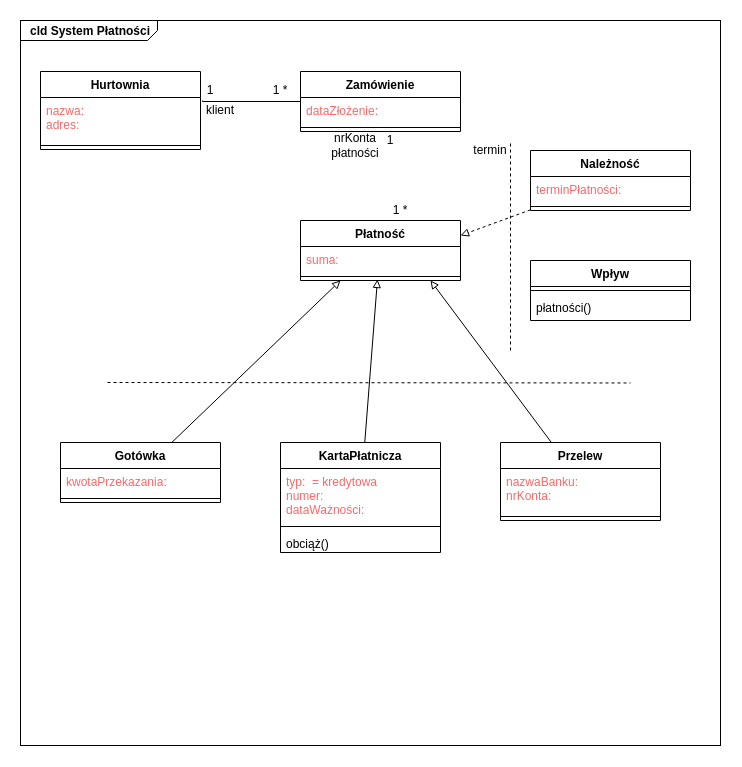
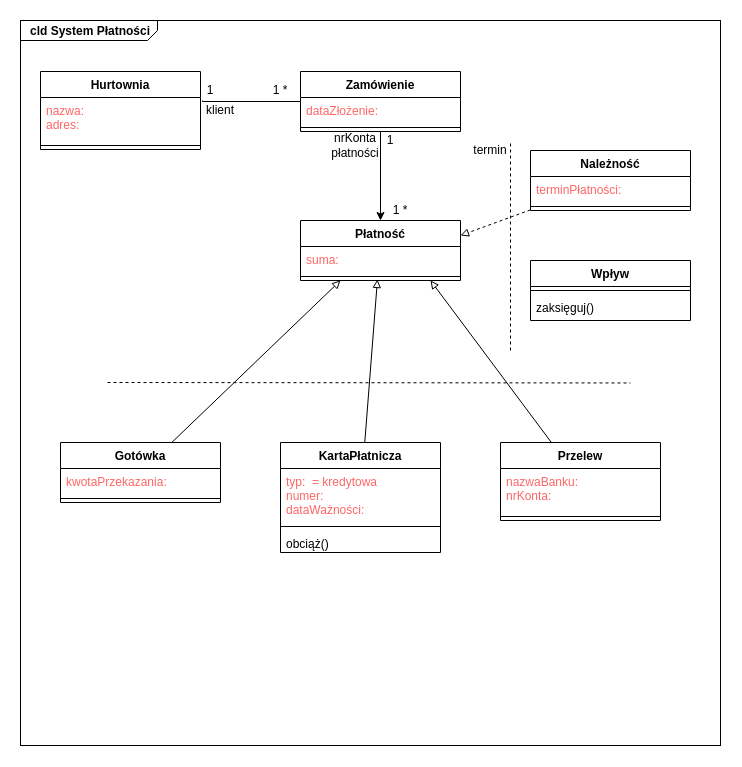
  <mxCell id="0" />
  <mxCell id="1" parent="0" />
  <mxCell id="2" value="&lt;p style=&quot;margin: 0px ; margin-top: 4px ; margin-left: 10px ; text-align: left&quot;&gt;&lt;b&gt;cld System Płatności&lt;/b&gt;&lt;/p&gt;" style="html=1;strokeWidth=1;shape=mxgraph.sysml.package;html=1;overflow=fill;whiteSpace=wrap;labelX=137;" vertex="1" parent="1"><mxGeometry x="20" y="20" width="700" height="725" as="geometry" /></mxCell>
  <mxCell id="3" style="edgeStyle=none;orthogonalLoop=1;jettySize=auto;html=1;entryX=1;entryY=0.25;entryDx=0;entryDy=0;endArrow=block;endFill=0;dashed=1;" edge="1" parent="1" source="4" target="18"><mxGeometry relative="1" as="geometry" /></mxCell>
  <mxCell id="4" value="Należność" style="swimlane;fontStyle=1;align=center;verticalAlign=top;childLayout=stackLayout;horizontal=1;startSize=26;horizontalStack=0;resizeParent=1;resizeParentMax=0;resizeLast=0;collapsible=1;marginBottom=0;" vertex="1" parent="1"><mxGeometry x="530" y="150" width="160" height="60" as="geometry" /></mxCell>
  <mxCell id="5" value="terminPłatności:" style="text;strokeColor=none;fillColor=none;align=left;verticalAlign=top;spacingLeft=4;spacingRight=4;overflow=hidden;rotatable=0;points=[[0,0.5],[1,0.5]];portConstraint=eastwest;fontColor=#FF6666;" vertex="1" parent="4"><mxGeometry y="26" width="160" height="26" as="geometry" /></mxCell>
  <mxCell id="6" value="" style="line;strokeWidth=1;fillColor=none;align=left;verticalAlign=middle;spacingTop=-1;spacingLeft=3;spacingRight=3;rotatable=0;labelPosition=right;points=[];portConstraint=eastwest;" vertex="1" parent="4"><mxGeometry y="52" width="160" height="8" as="geometry" /></mxCell>
  <mxCell id="7" value="Wpływ" style="swimlane;fontStyle=1;align=center;verticalAlign=top;childLayout=stackLayout;horizontal=1;startSize=26;horizontalStack=0;resizeParent=1;resizeParentMax=0;resizeLast=0;collapsible=1;marginBottom=0;" vertex="1" parent="1"><mxGeometry x="530" y="260" width="160" height="60" as="geometry" /></mxCell>
  <mxCell id="8" value="" style="line;strokeWidth=1;fillColor=none;align=left;verticalAlign=middle;spacingTop=-1;spacingLeft=3;spacingRight=3;rotatable=0;labelPosition=right;points=[];portConstraint=eastwest;" vertex="1" parent="7"><mxGeometry y="26" width="160" height="8" as="geometry" /></mxCell>
- <mxCell id="9" value="płatności()" style="text;strokeColor=none;fillColor=none;align=left;verticalAlign=top;spacingLeft=4;spacingRight=4;overflow=hidden;rotatable=0;points=[[0,0.5],[1,0.5]];portConstraint=eastwest;" vertex="1" parent="7"><mxGeometry y="34" width="160" height="26" as="geometry" /></mxCell>
+ <mxCell id="9" value="zaksięguj()" style="text;strokeColor=none;fillColor=none;align=left;verticalAlign=top;spacingLeft=4;spacingRight=4;overflow=hidden;rotatable=0;points=[[0,0.5],[1,0.5]];portConstraint=eastwest;" vertex="1" parent="7"><mxGeometry y="34" width="160" height="26" as="geometry" /></mxCell>
  <mxCell id="10" style="edgeStyle=orthogonalEdgeStyle;rounded=0;orthogonalLoop=1;jettySize=auto;html=1;endArrow=none;endFill=0;" edge="1" parent="1" target="15"><mxGeometry relative="1" as="geometry"><mxPoint x="202" y="100" as="sourcePoint" /><Array as="points"><mxPoint x="202" y="101" /></Array></mxGeometry></mxCell>
  <mxCell id="11" value="Hurtownia" style="swimlane;fontStyle=1;align=center;verticalAlign=top;childLayout=stackLayout;horizontal=1;startSize=26;horizontalStack=0;resizeParent=1;resizeParentMax=0;resizeLast=0;collapsible=1;marginBottom=0;" vertex="1" parent="1"><mxGeometry x="40" y="71" width="160" height="78" as="geometry" /></mxCell>
  <mxCell id="12" value="nazwa:&#10;adres:" style="text;align=left;verticalAlign=top;spacingLeft=4;spacingRight=4;overflow=hidden;rotatable=0;points=[[0,0.5],[1,0.5]];portConstraint=eastwest;fontColor=#FF6666;" vertex="1" parent="11"><mxGeometry y="26" width="160" height="44" as="geometry" /></mxCell>
  <mxCell id="13" value="" style="line;strokeWidth=1;fillColor=none;align=left;verticalAlign=middle;spacingTop=-1;spacingLeft=3;spacingRight=3;rotatable=0;labelPosition=right;points=[];portConstraint=eastwest;" vertex="1" parent="11"><mxGeometry y="70" width="160" height="8" as="geometry" /></mxCell>
+ <mxCell id="14" style="edgeStyle=orthogonalEdgeStyle;rounded=0;orthogonalLoop=1;jettySize=auto;html=1;endArrow=classic;endFill=1;" edge="1" parent="1" source="15" target="18"><mxGeometry relative="1" as="geometry" /></mxCell>
  <mxCell id="15" value="Zamówienie" style="swimlane;fontStyle=1;align=center;verticalAlign=top;childLayout=stackLayout;horizontal=1;startSize=26;horizontalStack=0;resizeParent=1;resizeParentMax=0;resizeLast=0;collapsible=1;marginBottom=0;" vertex="1" parent="1"><mxGeometry x="300" y="71" width="160" height="60" as="geometry" /></mxCell>
  <mxCell id="16" value="dataZłożenie:" style="text;strokeColor=none;fillColor=none;align=left;verticalAlign=top;spacingLeft=4;spacingRight=4;overflow=hidden;rotatable=0;points=[[0,0.5],[1,0.5]];portConstraint=eastwest;fontColor=#FF6666;" vertex="1" parent="15"><mxGeometry y="26" width="160" height="26" as="geometry" /></mxCell>
  <mxCell id="17" value="" style="line;strokeWidth=1;fillColor=none;align=left;verticalAlign=middle;spacingTop=-1;spacingLeft=3;spacingRight=3;rotatable=0;labelPosition=right;points=[];portConstraint=eastwest;" vertex="1" parent="15"><mxGeometry y="52" width="160" height="8" as="geometry" /></mxCell>
  <mxCell id="18" value="Płatność" style="swimlane;fontStyle=1;align=center;verticalAlign=top;childLayout=stackLayout;horizontal=1;startSize=26;horizontalStack=0;resizeParent=1;resizeParentMax=0;resizeLast=0;collapsible=1;marginBottom=0;" vertex="1" parent="1"><mxGeometry x="300" y="220" width="160" height="60" as="geometry" /></mxCell>
  <mxCell id="19" value="suma:" style="text;strokeColor=none;fillColor=none;align=left;verticalAlign=top;spacingLeft=4;spacingRight=4;overflow=hidden;rotatable=0;points=[[0,0.5],[1,0.5]];portConstraint=eastwest;fontColor=#FF6666;" vertex="1" parent="18"><mxGeometry y="26" width="160" height="26" as="geometry" /></mxCell>
  <mxCell id="20" value="" style="line;strokeWidth=1;fillColor=none;align=left;verticalAlign=middle;spacingTop=-1;spacingLeft=3;spacingRight=3;rotatable=0;labelPosition=right;points=[];portConstraint=eastwest;" vertex="1" parent="18"><mxGeometry y="52" width="160" height="8" as="geometry" /></mxCell>
  <mxCell id="21" style="edgeStyle=none;orthogonalLoop=1;jettySize=auto;html=1;endArrow=block;endFill=0;endSize=6;" edge="1" parent="1" source="22"><mxGeometry relative="1" as="geometry"><mxPoint x="430" y="280" as="targetPoint" /></mxGeometry></mxCell>
  <mxCell id="22" value="Przelew" style="swimlane;fontStyle=1;align=center;verticalAlign=top;childLayout=stackLayout;horizontal=1;startSize=26;horizontalStack=0;resizeParent=1;resizeParentMax=0;resizeLast=0;collapsible=1;marginBottom=0;" vertex="1" parent="1"><mxGeometry x="500" y="442" width="160" height="78" as="geometry" /></mxCell>
  <mxCell id="23" value="nazwaBanku:&#10;nrKonta:" style="text;strokeColor=none;fillColor=none;align=left;verticalAlign=top;spacingLeft=4;spacingRight=4;overflow=hidden;rotatable=0;points=[[0,0.5],[1,0.5]];portConstraint=eastwest;fontColor=#FF6666;" vertex="1" parent="22"><mxGeometry y="26" width="160" height="44" as="geometry" /></mxCell>
  <mxCell id="24" value="" style="line;strokeWidth=1;fillColor=none;align=left;verticalAlign=middle;spacingTop=-1;spacingLeft=3;spacingRight=3;rotatable=0;labelPosition=right;points=[];portConstraint=eastwest;" vertex="1" parent="22"><mxGeometry y="70" width="160" height="8" as="geometry" /></mxCell>
  <mxCell id="25" style="edgeStyle=none;orthogonalLoop=1;jettySize=auto;html=1;entryX=0.481;entryY=0.875;entryDx=0;entryDy=0;entryPerimeter=0;endArrow=block;endFill=0;" edge="1" parent="1" source="26" target="20"><mxGeometry relative="1" as="geometry" /></mxCell>
  <mxCell id="26" value="KartaPłatnicza" style="swimlane;fontStyle=1;align=center;verticalAlign=top;childLayout=stackLayout;horizontal=1;startSize=26;horizontalStack=0;resizeParent=1;resizeParentMax=0;resizeLast=0;collapsible=1;marginBottom=0;" vertex="1" parent="1"><mxGeometry x="280" y="442" width="160" height="110" as="geometry" /></mxCell>
  <mxCell id="27" value="typ:  = kredytowa&#10;numer:&#10;dataWażności:" style="text;strokeColor=none;fillColor=none;align=left;verticalAlign=top;spacingLeft=4;spacingRight=4;overflow=hidden;rotatable=0;points=[[0,0.5],[1,0.5]];portConstraint=eastwest;fontColor=#FF6666;" vertex="1" parent="26"><mxGeometry y="26" width="160" height="54" as="geometry" /></mxCell>
  <mxCell id="28" value="" style="line;strokeWidth=1;fillColor=none;align=left;verticalAlign=middle;spacingTop=-1;spacingLeft=3;spacingRight=3;rotatable=0;labelPosition=right;points=[];portConstraint=eastwest;" vertex="1" parent="26"><mxGeometry y="80" width="160" height="8" as="geometry" /></mxCell>
  <mxCell id="29" value="obciąż()" style="text;strokeColor=none;fillColor=none;align=left;verticalAlign=top;spacingLeft=4;spacingRight=4;overflow=hidden;rotatable=0;points=[[0,0.5],[1,0.5]];portConstraint=eastwest;" vertex="1" parent="26"><mxGeometry y="88" width="160" height="22" as="geometry" /></mxCell>
  <mxCell id="30" style="edgeStyle=none;orthogonalLoop=1;jettySize=auto;html=1;entryX=0.25;entryY=1;entryDx=0;entryDy=0;endArrow=block;endFill=0;" edge="1" parent="1" source="31" target="18"><mxGeometry relative="1" as="geometry" /></mxCell>
  <mxCell id="31" value="Gotówka" style="swimlane;fontStyle=1;align=center;verticalAlign=top;childLayout=stackLayout;horizontal=1;startSize=26;horizontalStack=0;resizeParent=1;resizeParentMax=0;resizeLast=0;collapsible=1;marginBottom=0;" vertex="1" parent="1"><mxGeometry x="60" y="442" width="160" height="60" as="geometry" /></mxCell>
  <mxCell id="32" value="kwotaPrzekazania:" style="text;strokeColor=none;fillColor=none;align=left;verticalAlign=top;spacingLeft=4;spacingRight=4;overflow=hidden;rotatable=0;points=[[0,0.5],[1,0.5]];portConstraint=eastwest;fontColor=#FF6666;" vertex="1" parent="31"><mxGeometry y="26" width="160" height="26" as="geometry" /></mxCell>
  <mxCell id="33" value="" style="line;strokeWidth=1;fillColor=none;align=left;verticalAlign=middle;spacingTop=-1;spacingLeft=3;spacingRight=3;rotatable=0;labelPosition=right;points=[];portConstraint=eastwest;" vertex="1" parent="31"><mxGeometry y="52" width="160" height="8" as="geometry" /></mxCell>
  <mxCell id="34" value="1" style="text;html=1;strokeColor=none;fillColor=none;align=center;verticalAlign=middle;whiteSpace=wrap;rounded=0;" vertex="1" parent="1"><mxGeometry x="190" y="80" width="40" height="20" as="geometry" /></mxCell>
  <mxCell id="35" value="1 *" style="text;html=1;strokeColor=none;fillColor=none;align=center;verticalAlign=middle;whiteSpace=wrap;rounded=0;" vertex="1" parent="1"><mxGeometry x="260" y="80" width="40" height="20" as="geometry" /></mxCell>
  <mxCell id="36" value="klient" style="text;html=1;strokeColor=none;fillColor=none;align=center;verticalAlign=middle;whiteSpace=wrap;rounded=0;" vertex="1" parent="1"><mxGeometry x="200" y="100" width="40" height="20" as="geometry" /></mxCell>
  <mxCell id="37" value="1" style="text;html=1;strokeColor=none;fillColor=none;align=center;verticalAlign=middle;whiteSpace=wrap;rounded=0;" vertex="1" parent="1"><mxGeometry x="380" y="130" width="20" height="20" as="geometry" /></mxCell>
  <mxCell id="38" value="1 *" style="text;html=1;strokeColor=none;fillColor=none;align=center;verticalAlign=middle;whiteSpace=wrap;rounded=0;" vertex="1" parent="1"><mxGeometry x="380" y="200" width="40" height="20" as="geometry" /></mxCell>
  <mxCell id="39" value="nrKonta&lt;br&gt;płatności" style="text;html=1;strokeColor=none;fillColor=none;align=center;verticalAlign=middle;whiteSpace=wrap;rounded=0;" vertex="1" parent="1"><mxGeometry x="330" y="130" width="50" height="30" as="geometry" /></mxCell>
  <mxCell id="40" value="" style="endArrow=none;dashed=1;html=1;strokeColor=#000000;fontColor=#FF6666;" edge="1" parent="1"><mxGeometry width="50" height="50" relative="1" as="geometry"><mxPoint x="107" y="382" as="sourcePoint" /><mxPoint x="630" y="382.482" as="targetPoint" /></mxGeometry></mxCell>
  <mxCell id="41" value="" style="endArrow=none;dashed=1;html=1;strokeColor=#000000;fontColor=#FF6666;" edge="1" parent="1"><mxGeometry width="50" height="50" relative="1" as="geometry"><mxPoint x="510" y="350" as="sourcePoint" /><mxPoint x="510" y="140" as="targetPoint" /></mxGeometry></mxCell>
  <mxCell id="42" value="termin" style="text;html=1;strokeColor=none;fillColor=none;align=center;verticalAlign=middle;whiteSpace=wrap;rounded=0;labelBackgroundColor=none;" vertex="1" parent="1"><mxGeometry x="470" y="140" width="40" height="20" as="geometry" /></mxCell>
